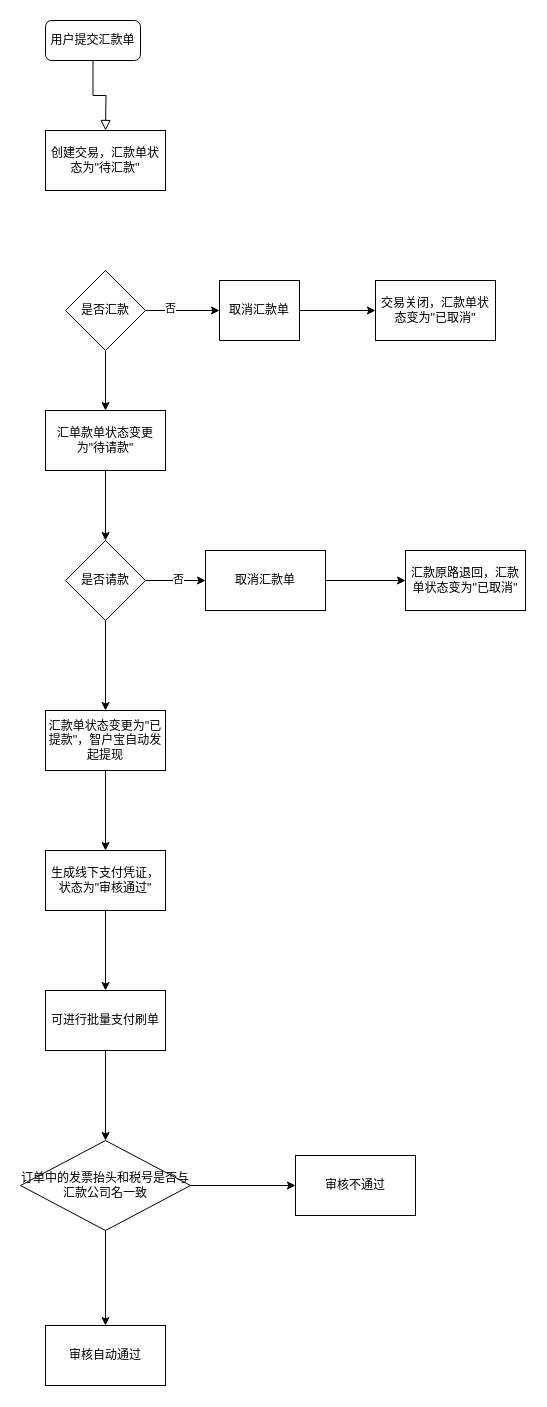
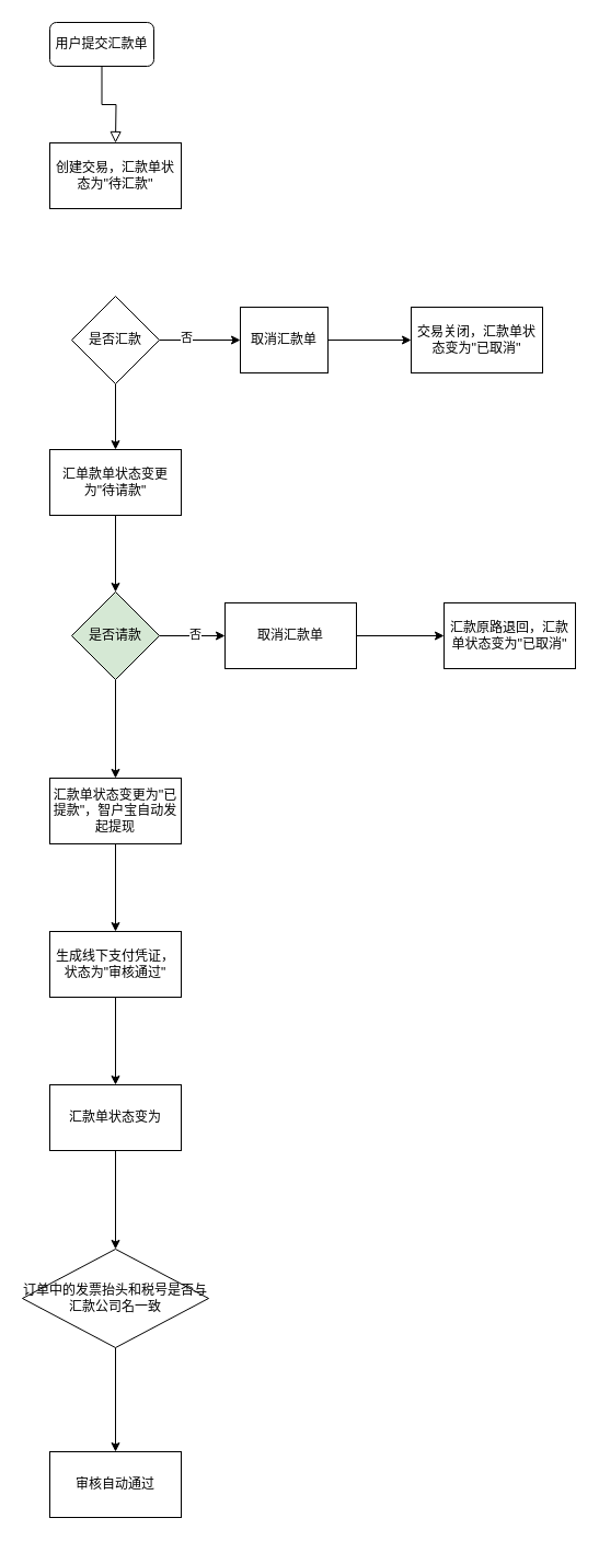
  <mxCell id="0" />
  <mxCell id="1" parent="0" />
  <mxCell id="2" value="" style="rounded=0;html=1;jettySize=auto;orthogonalLoop=1;fontSize=11;endArrow=block;endFill=0;endSize=8;strokeWidth=1;shadow=0;labelBackgroundColor=none;edgeStyle=orthogonalEdgeStyle;" parent="1" source="3" edge="1"><mxGeometry relative="1" as="geometry"><mxPoint x="105" y="130" as="targetPoint" /></mxGeometry></mxCell>
  <mxCell id="3" value="用户提交汇款单" style="rounded=1;whiteSpace=wrap;html=1;fontSize=12;glass=0;strokeWidth=1;shadow=0;" parent="1" vertex="1"><mxGeometry x="45" y="20" width="95" height="40" as="geometry" /></mxCell>
  <mxCell id="4" value="创建交易，汇款单状态为''待汇款''" style="rounded=0;whiteSpace=wrap;html=1;" parent="1" vertex="1"><mxGeometry x="45" y="130" width="120" height="60" as="geometry" /></mxCell>
  <mxCell id="5" value="" style="edgeStyle=orthogonalEdgeStyle;rounded=0;orthogonalLoop=1;jettySize=auto;html=1;exitX=0.5;exitY=1;exitDx=0;exitDy=0;" parent="1" source="10" target="7" edge="1"><mxGeometry relative="1" as="geometry"><mxPoint x="105" y="515" as="sourcePoint" /></mxGeometry></mxCell>
  <mxCell id="6" value="" style="edgeStyle=orthogonalEdgeStyle;rounded=0;orthogonalLoop=1;jettySize=auto;html=1;" parent="1" source="7" target="17" edge="1"><mxGeometry relative="1" as="geometry" /></mxCell>
  <mxCell id="7" value="汇单款单状态变更为&quot;待请款&quot;" style="whiteSpace=wrap;html=1;rounded=0;" parent="1" vertex="1"><mxGeometry x="45" y="410" width="120" height="60" as="geometry" /></mxCell>
  <mxCell id="8" value="" style="edgeStyle=orthogonalEdgeStyle;rounded=0;orthogonalLoop=1;jettySize=auto;html=1;" parent="1" source="10" target="12" edge="1"><mxGeometry relative="1" as="geometry" /></mxCell>
  <mxCell id="9" value="否" style="edgeLabel;html=1;align=center;verticalAlign=middle;resizable=0;points=[];" parent="8" vertex="1" connectable="0"><mxGeometry x="-0.342" y="3" relative="1" as="geometry"><mxPoint as="offset" /></mxGeometry></mxCell>
  <mxCell id="10" value="是否汇款" style="rhombus;whiteSpace=wrap;html=1;rounded=0;" parent="1" vertex="1"><mxGeometry x="65" y="270" width="80" height="80" as="geometry" /></mxCell>
  <mxCell id="11" value="" style="edgeStyle=orthogonalEdgeStyle;rounded=0;orthogonalLoop=1;jettySize=auto;html=1;" parent="1" source="12" target="13" edge="1"><mxGeometry relative="1" as="geometry" /></mxCell>
  <mxCell id="12" value="取消汇款单" style="whiteSpace=wrap;html=1;rounded=0;" parent="1" vertex="1"><mxGeometry x="219" y="280" width="80" height="60" as="geometry" /></mxCell>
  <mxCell id="13" value="交易关闭，汇款单状态变为''已取消''" style="whiteSpace=wrap;html=1;rounded=0;" parent="1" vertex="1"><mxGeometry x="375" y="280" width="120" height="60" as="geometry" /></mxCell>
  <mxCell id="14" value="" style="edgeStyle=orthogonalEdgeStyle;rounded=0;orthogonalLoop=1;jettySize=auto;html=1;" parent="1" source="17" target="19" edge="1"><mxGeometry relative="1" as="geometry" /></mxCell>
  <mxCell id="15" value="否" style="edgeLabel;html=1;align=center;verticalAlign=middle;resizable=0;points=[];" parent="14" vertex="1" connectable="0"><mxGeometry x="0.058" y="2" relative="1" as="geometry"><mxPoint as="offset" /></mxGeometry></mxCell>
  <mxCell id="16" value="" style="edgeStyle=orthogonalEdgeStyle;rounded=0;orthogonalLoop=1;jettySize=auto;html=1;" parent="1" source="17" target="22" edge="1"><mxGeometry relative="1" as="geometry" /></mxCell>
- <mxCell id="17" value="是否请款" style="rhombus;whiteSpace=wrap;html=1;rounded=0;" parent="1" vertex="1"><mxGeometry x="65" y="540" width="80" height="80" as="geometry" /></mxCell>
+ <mxCell id="17" value="是否请款" style="rhombus;whiteSpace=wrap;html=1;rounded=0;fillColor=#d5e8d4;" parent="1" vertex="1"><mxGeometry x="65" y="540" width="80" height="80" as="geometry" /></mxCell>
  <mxCell id="18" value="" style="edgeStyle=orthogonalEdgeStyle;rounded=0;orthogonalLoop=1;jettySize=auto;html=1;" parent="1" source="19" target="20" edge="1"><mxGeometry relative="1" as="geometry" /></mxCell>
  <mxCell id="19" value="取消汇款单" style="whiteSpace=wrap;html=1;rounded=0;" parent="1" vertex="1"><mxGeometry x="205" y="550" width="120" height="60" as="geometry" /></mxCell>
  <mxCell id="20" value="汇款原路退回，汇款单状态变为''已取消''" style="whiteSpace=wrap;html=1;rounded=0;" parent="1" vertex="1"><mxGeometry x="405" y="550" width="120" height="60" as="geometry" /></mxCell>
  <mxCell id="21" value="" style="edgeStyle=orthogonalEdgeStyle;rounded=0;orthogonalLoop=1;jettySize=auto;html=1;" parent="1" source="22" target="24" edge="1"><mxGeometry relative="1" as="geometry" /></mxCell>
  <mxCell id="22" value="汇款单状态变更为''已提款''，智户宝自动发起提现" style="whiteSpace=wrap;html=1;rounded=0;" parent="1" vertex="1"><mxGeometry x="45" y="710" width="120" height="60" as="geometry" /></mxCell>
  <mxCell id="23" value="" style="edgeStyle=orthogonalEdgeStyle;rounded=0;orthogonalLoop=1;jettySize=auto;html=1;" edge="1" parent="1" source="24" target="26"><mxGeometry relative="1" as="geometry" /></mxCell>
  <mxCell id="24" value="生成线下支付凭证，状态为&quot;审核通过&quot;" style="whiteSpace=wrap;html=1;rounded=0;" parent="1" vertex="1"><mxGeometry x="45" y="850" width="120" height="60" as="geometry" /></mxCell>
  <mxCell id="25" value="" style="edgeStyle=orthogonalEdgeStyle;rounded=0;orthogonalLoop=1;jettySize=auto;html=1;" edge="1" parent="1" source="26" target="29"><mxGeometry relative="1" as="geometry" /></mxCell>
- <mxCell id="26" value="可进行批量支付刷单" style="whiteSpace=wrap;html=1;rounded=0;" vertex="1" parent="1"><mxGeometry x="45" y="990" width="120" height="60" as="geometry" /></mxCell>
- <mxCell id="27" value="" style="edgeStyle=orthogonalEdgeStyle;rounded=0;orthogonalLoop=1;jettySize=auto;html=1;" edge="1" parent="1" source="29" target="30"><mxGeometry relative="1" as="geometry" /></mxCell>
+ <mxCell id="26" value="汇款单状态变为" style="whiteSpace=wrap;html=1;rounded=0;" vertex="1" parent="1"><mxGeometry x="45" y="990" width="120" height="60" as="geometry" /></mxCell>
  <mxCell id="28" value="" style="edgeStyle=orthogonalEdgeStyle;rounded=0;orthogonalLoop=1;jettySize=auto;html=1;" edge="1" parent="1" source="29" target="31"><mxGeometry relative="1" as="geometry" /></mxCell>
  <mxCell id="29" value="订单中的发票抬头和税号是否与汇款公司名一致" style="rhombus;whiteSpace=wrap;html=1;rounded=0;" vertex="1" parent="1"><mxGeometry x="20" y="1140" width="170" height="90" as="geometry" /></mxCell>
- <mxCell id="30" value="审核不通过" style="whiteSpace=wrap;html=1;rounded=0;" vertex="1" parent="1"><mxGeometry x="295" y="1155" width="120" height="60" as="geometry" /></mxCell>
  <mxCell id="31" value="审核自动通过" style="whiteSpace=wrap;html=1;rounded=0;" vertex="1" parent="1"><mxGeometry x="45" y="1325" width="120" height="60" as="geometry" /></mxCell>
